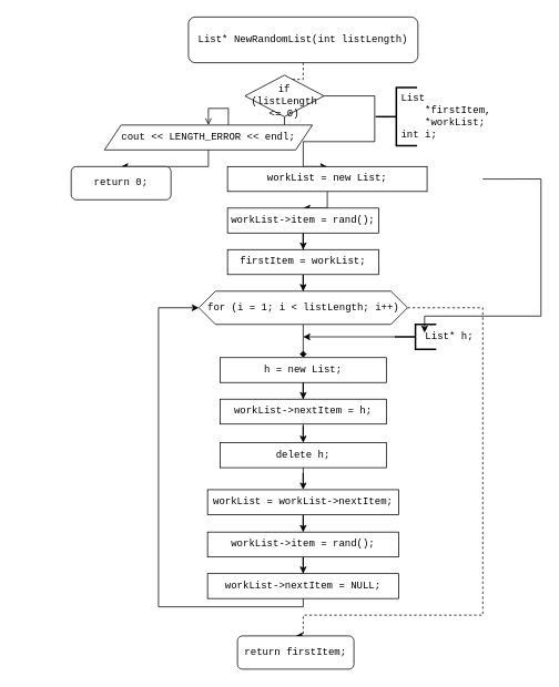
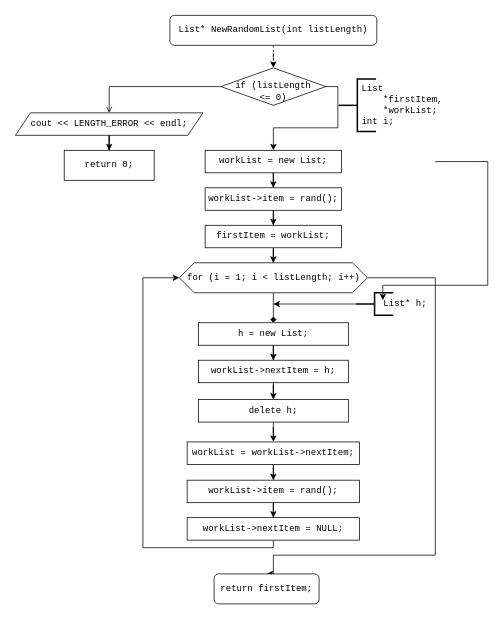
  <mxCell id="0" />
  <mxCell id="1" parent="0" />
  <mxCell id="2" style="edgeStyle=orthogonalEdgeStyle;rounded=0;orthogonalLoop=1;jettySize=auto;html=1;fontFamily=Courier New;entryX=0.5;entryY=0;entryDx=0;entryDy=0;" edge="1" parent="1"><mxGeometry relative="1" as="geometry"><mxPoint x="510" y="400" as="targetPoint" /><mxPoint x="579.931" y="215.034" as="sourcePoint" /><Array as="points"><mxPoint x="650" y="215" /><mxPoint x="650" y="380" /><mxPoint x="510" y="380" /></Array></mxGeometry></mxCell>
  <mxCell id="3" style="edgeStyle=orthogonalEdgeStyle;rounded=0;orthogonalLoop=1;jettySize=auto;html=1;entryX=0.5;entryY=0;entryDx=0;entryDy=0;fontFamily=Courier New;dashed=1;" edge="1" parent="1" source="4" target="7"><mxGeometry relative="1" as="geometry" /></mxCell>
- <mxCell id="4" value="List* NewRandomList(int listLength)" style="rounded=1;whiteSpace=wrap;html=1;fontFamily=Courier New;" vertex="1" parent="1"><mxGeometry x="226" y="20" width="276" height="55" as="geometry" /></mxCell>
+ <mxCell id="4" value="List* NewRandomList(int listLength)" style="rounded=1;whiteSpace=wrap;html=1;fontFamily=Courier New;" vertex="1" parent="1"><mxGeometry x="226" y="20" width="276" height="40" as="geometry" /></mxCell>
  <mxCell id="5" style="edgeStyle=orthogonalEdgeStyle;rounded=0;orthogonalLoop=1;jettySize=auto;html=1;fontFamily=Courier New;entryX=0.5;entryY=0;entryDx=0;entryDy=0;endArrow=open;" edge="1" parent="1" source="7" target="9"><mxGeometry relative="1" as="geometry"><mxPoint x="150" y="150" as="targetPoint" /></mxGeometry></mxCell>
  <mxCell id="6" style="edgeStyle=orthogonalEdgeStyle;rounded=0;orthogonalLoop=1;jettySize=auto;html=1;fontFamily=Courier New;entryX=0.5;entryY=0;entryDx=0;entryDy=0;" edge="1" parent="1" source="7" target="14"><mxGeometry relative="1" as="geometry"><mxPoint x="364" y="200" as="targetPoint" /><Array as="points"><mxPoint x="450" y="115" /><mxPoint x="450" y="170" /><mxPoint x="364" y="170" /></Array></mxGeometry></mxCell>
- <mxCell id="7" value="&lt;br&gt;if (listLength&lt;br&gt;&amp;lt;= 0)" style="rhombus;whiteSpace=wrap;html=1;fontFamily=Courier New;" vertex="1" parent="1"><mxGeometry x="294" y="90" width="95" height="50" as="geometry" /></mxCell>
+ <mxCell id="7" value="&lt;br&gt;if (listLength&lt;br&gt;&amp;lt;= 0)" style="rhombus;whiteSpace=wrap;html=1;fontFamily=Courier New;" vertex="1" parent="1"><mxGeometry x="294" y="90" width="140" height="50" as="geometry" /></mxCell>
  <mxCell id="8" style="edgeStyle=orthogonalEdgeStyle;rounded=0;orthogonalLoop=1;jettySize=auto;html=1;entryX=0.5;entryY=0;entryDx=0;entryDy=0;fontFamily=Courier New;" edge="1" parent="1" source="9" target="10"><mxGeometry relative="1" as="geometry" /></mxCell>
- <mxCell id="9" value="cout &amp;lt;&amp;lt; LENGTH_ERROR &amp;lt;&amp;lt; endl;" style="shape=parallelogram;perimeter=parallelogramPerimeter;whiteSpace=wrap;html=1;fixedSize=1;fontFamily=Courier New;" vertex="1" parent="1"><mxGeometry x="125" y="150" width="250" height="30" as="geometry" /></mxCell>
- <mxCell id="10" value="return 0;" style="rounded=1;whiteSpace=wrap;html=1;fontFamily=Courier New;" vertex="1" parent="1"><mxGeometry x="85" y="200" width="120" height="40" as="geometry" /></mxCell>
+ <mxCell id="9" value="cout &amp;lt;&amp;lt; LENGTH_ERROR &amp;lt;&amp;lt; endl;" style="shape=parallelogram;perimeter=parallelogramPerimeter;whiteSpace=wrap;html=1;fixedSize=1;fontFamily=Courier New;" vertex="1" parent="1"><mxGeometry x="20" y="150" width="250" height="30" as="geometry" /></mxCell>
+ <mxCell id="10" value="return 0;" style="whiteSpace=wrap;html=1;fontFamily=Courier New;rounded=0;" vertex="1" parent="1"><mxGeometry x="85" y="200" width="120" height="40" as="geometry" /></mxCell>
  <mxCell id="11" value="" style="strokeWidth=2;html=1;shape=mxgraph.flowchart.annotation_2;align=left;labelPosition=right;pointerEvents=1;fontFamily=Courier New;" vertex="1" parent="1"><mxGeometry x="451" y="105" width="50" height="70" as="geometry" /></mxCell>
  <mxCell id="12" value="&lt;div&gt;List&lt;/div&gt;&lt;div&gt;&amp;nbsp; &amp;nbsp; *firstItem,&amp;nbsp;&lt;/div&gt;&lt;div&gt;&amp;nbsp; &amp;nbsp; *workList;&lt;/div&gt;&lt;div&gt;int i;&lt;/div&gt;" style="text;html=1;strokeColor=none;fillColor=none;align=left;verticalAlign=middle;whiteSpace=wrap;rounded=0;fontFamily=Courier New;" vertex="1" parent="1"><mxGeometry x="480" y="115" width="120" height="50" as="geometry" /></mxCell>
  <mxCell id="13" style="edgeStyle=orthogonalEdgeStyle;rounded=0;orthogonalLoop=1;jettySize=auto;html=1;entryX=0.5;entryY=0;entryDx=0;entryDy=0;fontFamily=Courier New;" edge="1" parent="1" source="14" target="16"><mxGeometry relative="1" as="geometry" /></mxCell>
- <mxCell id="14" value="workList = new List;" style="rounded=0;whiteSpace=wrap;html=1;fontFamily=Courier New;" vertex="1" parent="1"><mxGeometry x="273" y="200" width="240" height="30" as="geometry" /></mxCell>
+ <mxCell id="14" value="workList = new List;" style="rounded=0;whiteSpace=wrap;html=1;fontFamily=Courier New;" vertex="1" parent="1"><mxGeometry x="273" y="200" width="182" height="30" as="geometry" /></mxCell>
  <mxCell id="15" style="edgeStyle=orthogonalEdgeStyle;rounded=0;orthogonalLoop=1;jettySize=auto;html=1;entryX=0.5;entryY=0;entryDx=0;entryDy=0;fontFamily=Courier New;" edge="1" parent="1" source="16" target="18"><mxGeometry relative="1" as="geometry" /></mxCell>
  <mxCell id="16" value="workList-&amp;gt;item = rand();" style="rounded=0;whiteSpace=wrap;html=1;fontFamily=Courier New;" vertex="1" parent="1"><mxGeometry x="273" y="250" width="182" height="30" as="geometry" /></mxCell>
  <mxCell id="17" style="edgeStyle=orthogonalEdgeStyle;rounded=0;orthogonalLoop=1;jettySize=auto;html=1;entryX=0.5;entryY=0;entryDx=0;entryDy=0;fontFamily=Courier New;" edge="1" parent="1" source="18" target="21"><mxGeometry relative="1" as="geometry" /></mxCell>
  <mxCell id="18" value="firstItem = workList;" style="rounded=0;whiteSpace=wrap;html=1;fontFamily=Courier New;" vertex="1" parent="1"><mxGeometry x="273" y="300" width="182" height="30" as="geometry" /></mxCell>
  <mxCell id="19" style="edgeStyle=orthogonalEdgeStyle;rounded=0;orthogonalLoop=1;jettySize=auto;html=1;fontFamily=Courier New;entryX=0.5;entryY=0;entryDx=0;entryDy=0;endArrow=diamond;" edge="1" parent="1" source="21" target="26"><mxGeometry relative="1" as="geometry"><mxPoint x="364" y="430" as="targetPoint" /></mxGeometry></mxCell>
- <mxCell id="20" style="edgeStyle=orthogonalEdgeStyle;rounded=0;orthogonalLoop=1;jettySize=auto;html=1;fontFamily=Courier New;entryX=0.5;entryY=0;entryDx=0;entryDy=0;dashed=1;" edge="1" parent="1" source="21" target="37"><mxGeometry relative="1" as="geometry"><mxPoint x="364" y="770" as="targetPoint" /><Array as="points"><mxPoint x="580" y="370" /><mxPoint x="580" y="740" /><mxPoint x="364" y="740" /></Array></mxGeometry></mxCell>
+ <mxCell id="20" style="edgeStyle=orthogonalEdgeStyle;rounded=0;orthogonalLoop=1;jettySize=auto;html=1;fontFamily=Courier New;entryX=0.5;entryY=0;entryDx=0;entryDy=0;" edge="1" parent="1" source="21" target="37"><mxGeometry relative="1" as="geometry"><mxPoint x="364" y="770" as="targetPoint" /><Array as="points"><mxPoint x="580" y="370" /><mxPoint x="580" y="740" /><mxPoint x="364" y="740" /></Array></mxGeometry></mxCell>
  <mxCell id="21" value="for (i = 1; i &amp;lt; listLength; i++)" style="shape=hexagon;perimeter=hexagonPerimeter2;whiteSpace=wrap;html=1;fixedSize=1;fontFamily=Courier New;" vertex="1" parent="1"><mxGeometry x="238.5" y="350" width="251" height="40" as="geometry" /></mxCell>
  <mxCell id="22" style="edgeStyle=orthogonalEdgeStyle;rounded=0;orthogonalLoop=1;jettySize=auto;html=1;fontFamily=Courier New;" edge="1" parent="1" source="23"><mxGeometry relative="1" as="geometry"><mxPoint x="364" y="405" as="targetPoint" /></mxGeometry></mxCell>
  <mxCell id="23" value="" style="strokeWidth=2;html=1;shape=mxgraph.flowchart.annotation_2;align=left;labelPosition=right;pointerEvents=1;fontFamily=Courier New;" vertex="1" parent="1"><mxGeometry x="474" y="390" width="50" height="30" as="geometry" /></mxCell>
  <mxCell id="24" value="List* h;" style="text;html=1;strokeColor=none;fillColor=none;align=center;verticalAlign=middle;whiteSpace=wrap;rounded=0;fontFamily=Courier New;" vertex="1" parent="1"><mxGeometry x="500" y="395" width="80" height="20" as="geometry" /></mxCell>
  <mxCell id="25" style="edgeStyle=orthogonalEdgeStyle;rounded=0;orthogonalLoop=1;jettySize=auto;html=1;entryX=0.5;entryY=0;entryDx=0;entryDy=0;fontFamily=Courier New;" edge="1" parent="1" source="26" target="28"><mxGeometry relative="1" as="geometry" /></mxCell>
  <mxCell id="26" value="h = new List;" style="rounded=0;whiteSpace=wrap;html=1;fontFamily=Courier New;" vertex="1" parent="1"><mxGeometry x="264" y="430" width="200" height="30" as="geometry" /></mxCell>
  <mxCell id="27" style="edgeStyle=orthogonalEdgeStyle;rounded=0;orthogonalLoop=1;jettySize=auto;html=1;entryX=0.5;entryY=0;entryDx=0;entryDy=0;fontFamily=Courier New;" edge="1" parent="1" source="28" target="30"><mxGeometry relative="1" as="geometry" /></mxCell>
  <mxCell id="28" value="workList-&amp;gt;nextItem = h;" style="rounded=0;whiteSpace=wrap;html=1;fontFamily=Courier New;" vertex="1" parent="1"><mxGeometry x="264" y="480" width="200" height="30" as="geometry" /></mxCell>
  <mxCell id="29" style="edgeStyle=orthogonalEdgeStyle;rounded=0;orthogonalLoop=1;jettySize=auto;html=1;entryX=0.5;entryY=0;entryDx=0;entryDy=0;fontFamily=Courier New;" edge="1" parent="1" source="30" target="32"><mxGeometry relative="1" as="geometry" /></mxCell>
  <mxCell id="30" value="delete h;" style="rounded=0;whiteSpace=wrap;html=1;fontFamily=Courier New;" vertex="1" parent="1"><mxGeometry x="264" y="532.5" width="200" height="30" as="geometry" /></mxCell>
  <mxCell id="31" style="edgeStyle=orthogonalEdgeStyle;rounded=0;orthogonalLoop=1;jettySize=auto;html=1;entryX=0.5;entryY=0;entryDx=0;entryDy=0;fontFamily=Courier New;" edge="1" parent="1" source="32" target="34"><mxGeometry relative="1" as="geometry" /></mxCell>
  <mxCell id="32" value="workList = workList-&amp;gt;nextItem;" style="rounded=0;whiteSpace=wrap;html=1;fontFamily=Courier New;" vertex="1" parent="1"><mxGeometry x="249" y="589" width="230" height="30" as="geometry" /></mxCell>
  <mxCell id="33" style="edgeStyle=orthogonalEdgeStyle;rounded=0;orthogonalLoop=1;jettySize=auto;html=1;entryX=0.5;entryY=0;entryDx=0;entryDy=0;fontFamily=Courier New;" edge="1" parent="1" source="34" target="36"><mxGeometry relative="1" as="geometry" /></mxCell>
  <mxCell id="34" value="workList-&amp;gt;item = rand();" style="rounded=0;whiteSpace=wrap;html=1;fontFamily=Courier New;" vertex="1" parent="1"><mxGeometry x="249" y="640" width="230" height="30" as="geometry" /></mxCell>
  <mxCell id="35" style="edgeStyle=orthogonalEdgeStyle;rounded=0;orthogonalLoop=1;jettySize=auto;html=1;fontFamily=Courier New;entryX=0;entryY=0.5;entryDx=0;entryDy=0;" edge="1" parent="1" source="36" target="21"><mxGeometry relative="1" as="geometry"><mxPoint x="190" y="370" as="targetPoint" /><Array as="points"><mxPoint x="364" y="730" /><mxPoint x="190" y="730" /><mxPoint x="190" y="370" /></Array></mxGeometry></mxCell>
  <mxCell id="36" value="workList-&amp;gt;nextItem = NULL;" style="rounded=0;whiteSpace=wrap;html=1;fontFamily=Courier New;" vertex="1" parent="1"><mxGeometry x="249" y="690" width="230" height="30" as="geometry" /></mxCell>
  <mxCell id="37" value="return firstItem;" style="rounded=1;whiteSpace=wrap;html=1;fontFamily=Courier New;" vertex="1" parent="1"><mxGeometry x="285" y="765" width="140" height="40" as="geometry" /></mxCell>
